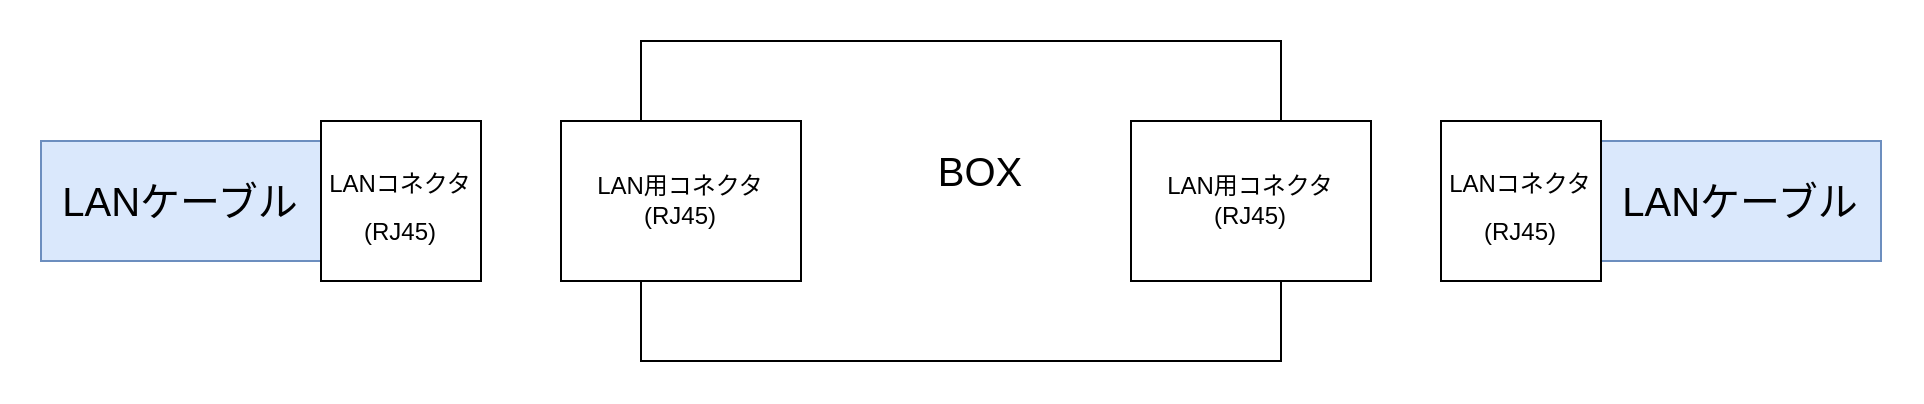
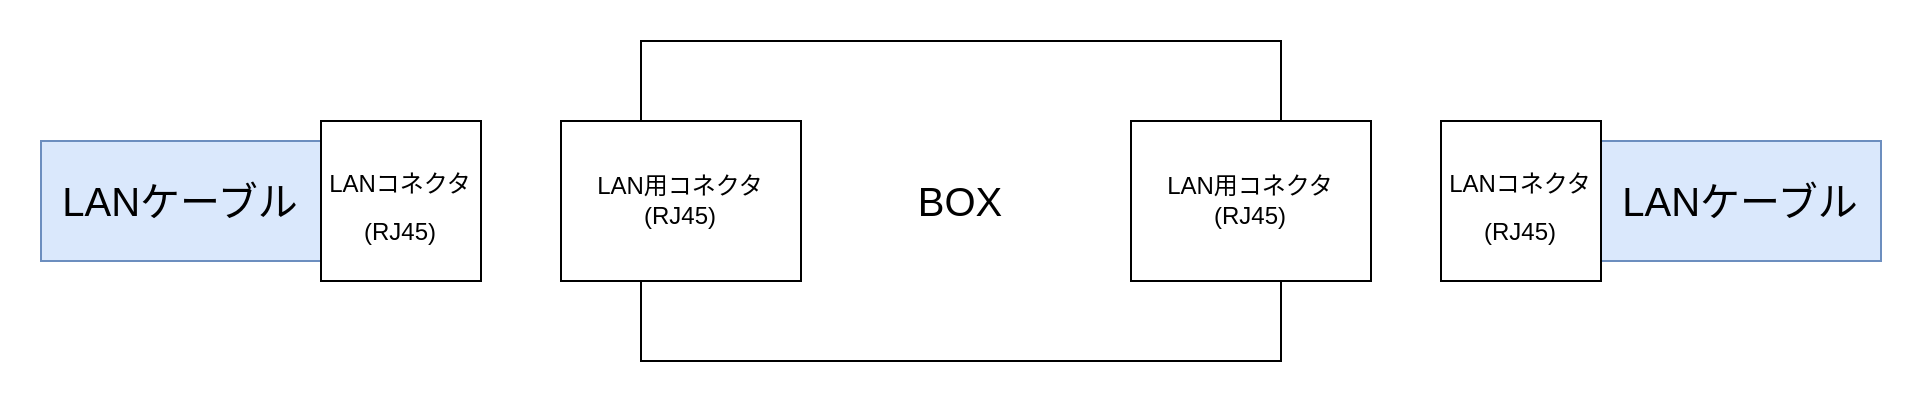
  <mxCell id="0" />
  <mxCell id="1" parent="0" />
  <mxCell id="2" value="" style="rounded=0;whiteSpace=wrap;html=1;fontSize=20;fillColor=none;" vertex="1" parent="1"><mxGeometry x="320" y="20" width="320" height="160" as="geometry" /></mxCell>
  <mxCell id="3" value="&lt;font style=&quot;font-size: 12px;&quot;&gt;LAN用コネクタ&lt;br&gt;(RJ45)&lt;br&gt;&lt;/font&gt;" style="rounded=0;whiteSpace=wrap;html=1;" vertex="1" parent="1"><mxGeometry x="280" y="60" width="120" height="80" as="geometry" /></mxCell>
- <mxCell id="4" value="BOX" style="rounded=0;whiteSpace=wrap;html=1;fontSize=20;fillColor=none;strokeColor=none;" vertex="1" parent="1"><mxGeometry x="430" y="55" width="120" height="60" as="geometry" /></mxCell>
+ <mxCell id="4" value="BOX" style="rounded=0;whiteSpace=wrap;html=1;fontSize=20;fillColor=none;strokeColor=none;" vertex="1" parent="1"><mxGeometry x="420" y="70" width="120" height="60" as="geometry" /></mxCell>
  <mxCell id="5" value="LANケーブル" style="rounded=0;whiteSpace=wrap;html=1;fontSize=20;fillColor=#dae8fc;strokeColor=#6c8ebf;" vertex="1" parent="1"><mxGeometry x="20" y="70" width="140" height="60" as="geometry" /></mxCell>
  <mxCell id="6" value="&lt;font style=&quot;font-size: 12px;&quot;&gt;LANコネクタ&lt;br&gt;(RJ45)&lt;/font&gt;" style="rounded=0;whiteSpace=wrap;html=1;fontSize=20;fillColor=default;" vertex="1" parent="1"><mxGeometry x="160" y="60" width="80" height="80" as="geometry" /></mxCell>
  <mxCell id="7" value="LANケーブル" style="rounded=0;whiteSpace=wrap;html=1;fontSize=20;fillColor=#dae8fc;strokeColor=#6c8ebf;" vertex="1" parent="1"><mxGeometry x="800" y="70" width="140" height="60" as="geometry" /></mxCell>
  <mxCell id="8" value="&lt;font style=&quot;font-size: 12px;&quot;&gt;LANコネクタ&lt;br&gt;(RJ45)&lt;/font&gt;" style="rounded=0;whiteSpace=wrap;html=1;fontSize=20;fillColor=default;" vertex="1" parent="1"><mxGeometry x="720" y="60" width="80" height="80" as="geometry" /></mxCell>
  <mxCell id="9" value="&lt;font style=&quot;font-size: 12px;&quot;&gt;LAN用コネクタ&lt;br&gt;(RJ45)&lt;br&gt;&lt;/font&gt;" style="rounded=0;whiteSpace=wrap;html=1;" vertex="1" parent="1"><mxGeometry x="565" y="60" width="120" height="80" as="geometry" /></mxCell>
